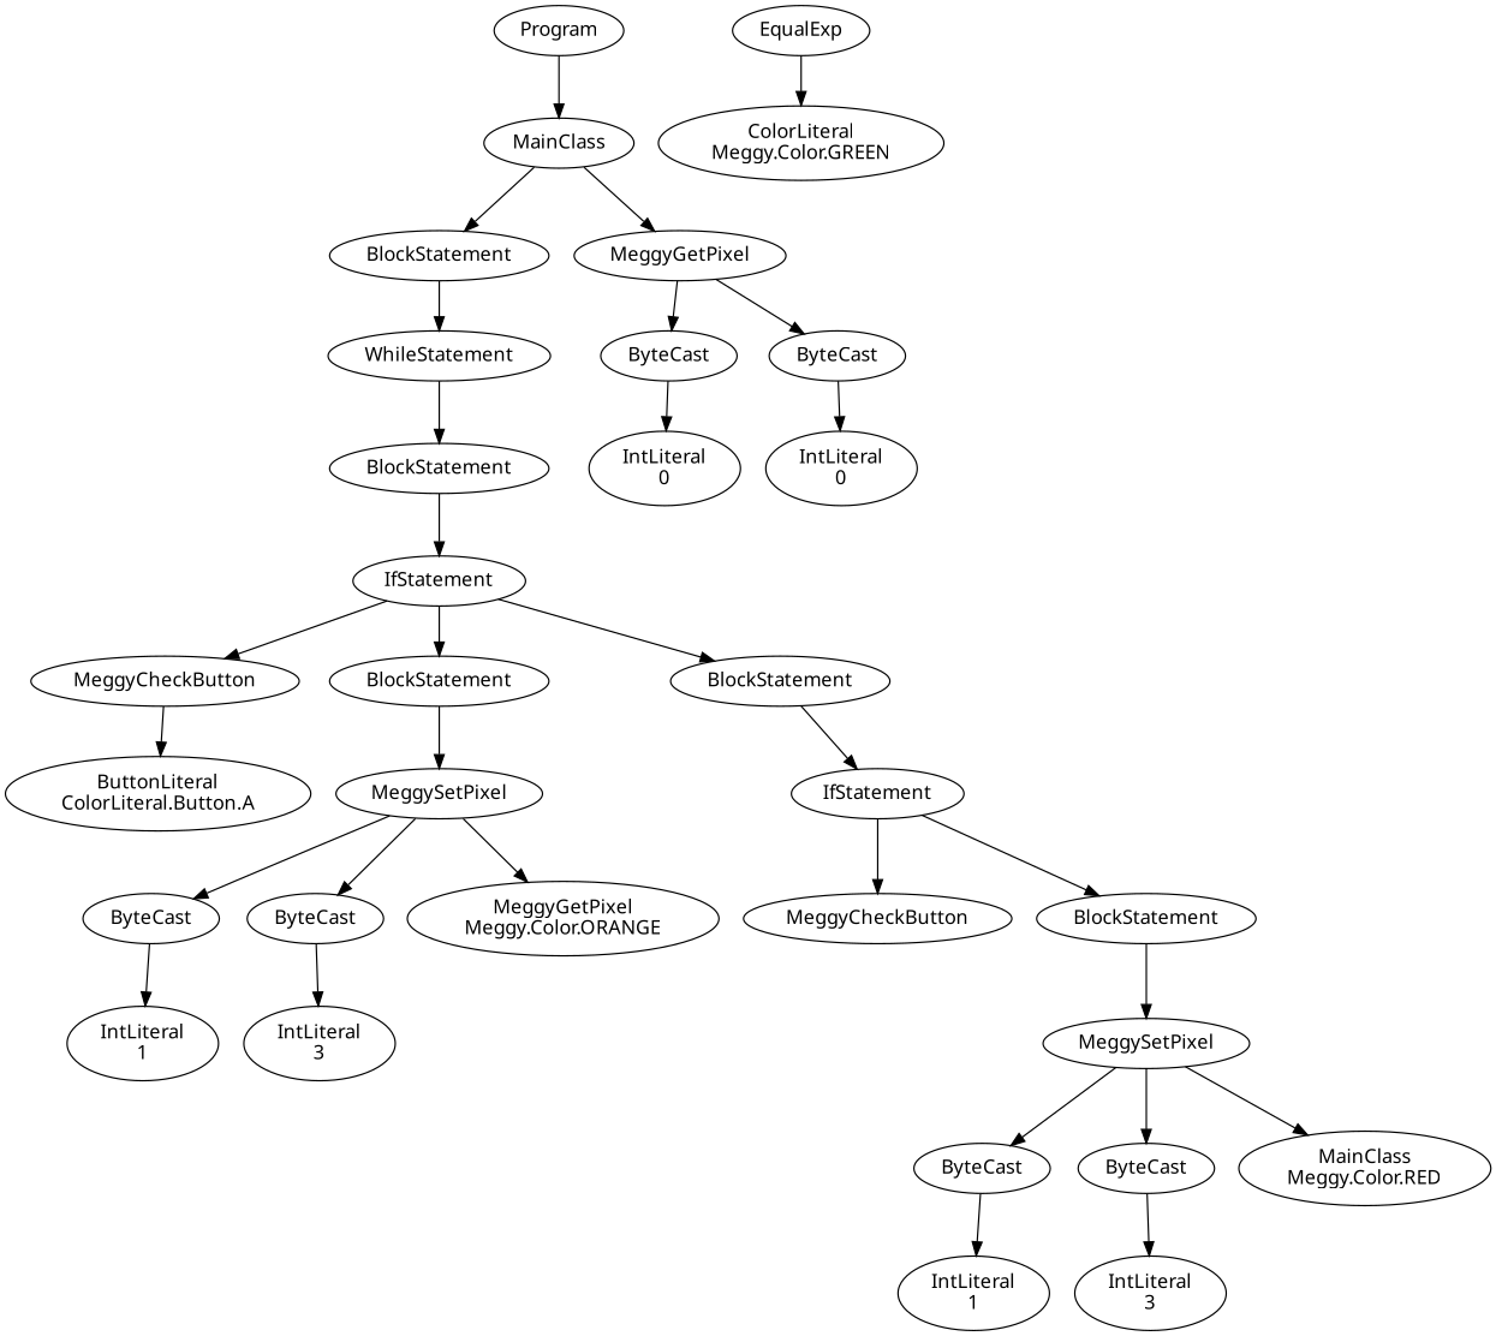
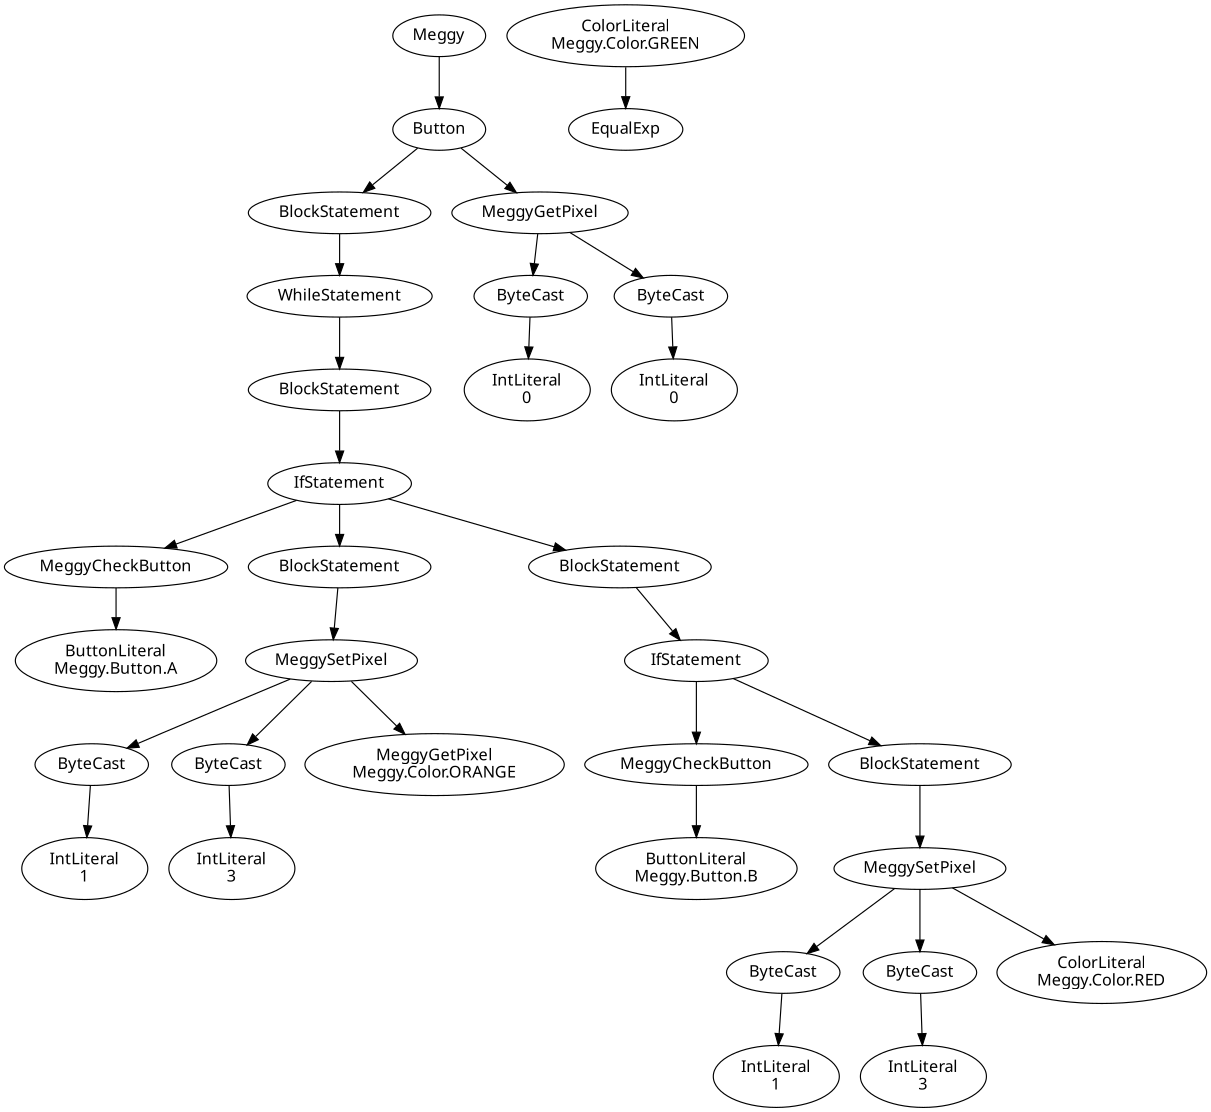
  digraph {
    fontname="Noto Sans"
    node [fontname="Noto Sans"]
    edge [fontname="Noto Sans"]
-   n1 [label=Program]
-   n2 [label=MainClass]
+   n1 [label=Meggy]
+   n2 [label=Button]
    n3 [label=BlockStatement]
    n4 [label=MeggyGetPixel]
    n5 [label=WhileStatement]
    n6 [label=BlockStatement]
    n7 [label=EqualExp]
    n8 [label="ColorLiteral\nMeggy.Color.GREEN"]
    n9 [label=IfStatement]
    n10 [label=ByteCast]
    n11 [label=ByteCast]
    n12 [label="IntLiteral\n0"]
    n13 [label="IntLiteral\n0"]
    n14 [label=MeggyCheckButton]
    n15 [label=BlockStatement]
    n16 [label=BlockStatement]
-   n17 [label="ButtonLiteral\nColorLiteral.Button.A"]
+   n17 [label="ButtonLiteral\nMeggy.Button.A"]
    n18 [label=MeggySetPixel]
    n19 [label=IfStatement]
    n20 [label=ByteCast]
    n21 [label=ByteCast]
    n22 [label="MeggyGetPixel\nMeggy.Color.ORANGE"]
    n23 [label="IntLiteral\n1"]
    n24 [label="IntLiteral\n3"]
    n25 [label=MeggyCheckButton]
    n26 [label=BlockStatement]
+   n27 [label="ButtonLiteral\nMeggy.Button.B"]
    n28 [label=MeggySetPixel]
    n29 [label=ByteCast]
    n30 [label=ByteCast]
-   n31 [label="MainClass\nMeggy.Color.RED"]
+   n31 [label="ColorLiteral\nMeggy.Color.RED"]
    n32 [label="IntLiteral\n1"]
    n33 [label="IntLiteral\n3"]
    n1 -> n2
    n2 -> n3
    n2 -> n4
    n3 -> n5
    n4 -> n10
    n4 -> n11
    n5 -> n6
    n6 -> n9
-   n7 -> n8
+   n8 -> n7
    n9 -> n14
    n9 -> n15
    n9 -> n16
    n10 -> n12
    n11 -> n13
    n14 -> n17
    n15 -> n18
    n16 -> n19
    n18 -> n20
    n18 -> n21
    n18 -> n22
    n19 -> n25
    n19 -> n26
    n20 -> n23
    n21 -> n24
+   n25 -> n27
    n26 -> n28
    n28 -> n29
    n28 -> n30
    n28 -> n31
    n29 -> n32
    n30 -> n33
  }
